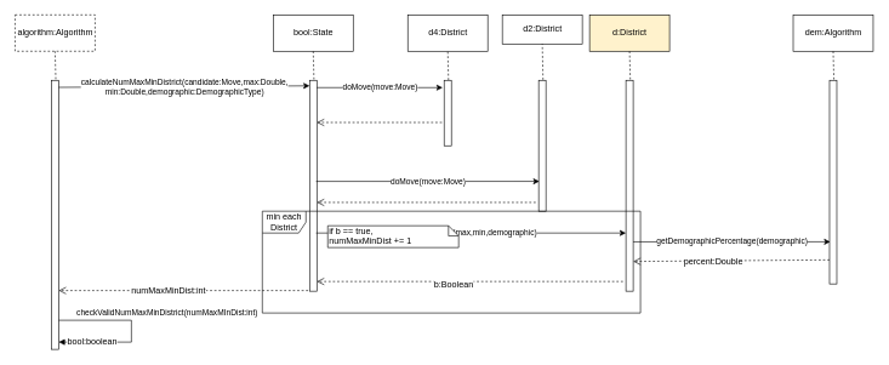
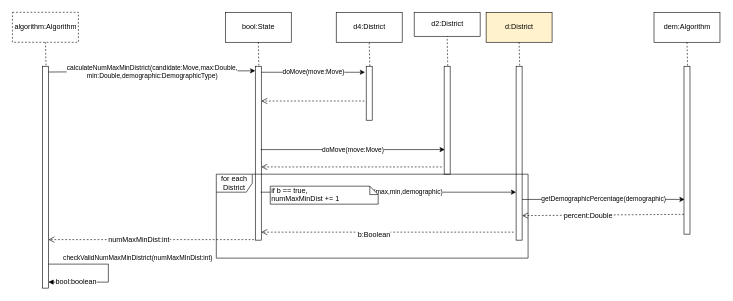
  <mxCell id="0" />
  <mxCell id="1" parent="0" />
  <mxCell id="2" value="" style="html=1;points=[];perimeter=orthogonalPerimeter;" parent="1" vertex="1"><mxGeometry x="70" y="110" width="10" height="370" as="geometry" /></mxCell>
  <mxCell id="3" value="algorithm:Algorithm" style="html=1;dashed=1;" parent="1" vertex="1"><mxGeometry x="20" y="20" width="110" height="50" as="geometry" /></mxCell>
  <mxCell id="4" value="" style="endArrow=none;dashed=1;html=1;entryX=0.5;entryY=1;entryDx=0;entryDy=0;exitX=0.6;exitY=-0.004;exitDx=0;exitDy=0;exitPerimeter=0;" parent="1" source="2" target="3" edge="1"><mxGeometry width="50" height="50" relative="1" as="geometry"><mxPoint x="-130" y="280" as="sourcePoint" /><mxPoint x="-80" y="230" as="targetPoint" /></mxGeometry></mxCell>
  <mxCell id="5" value="" style="html=1;points=[];perimeter=orthogonalPerimeter;" parent="1" vertex="1"><mxGeometry x="425" y="110" width="10" height="290" as="geometry" /></mxCell>
  <mxCell id="6" value="bool:State" style="html=1;" parent="1" vertex="1"><mxGeometry x="375" y="20" width="110" height="50" as="geometry" /></mxCell>
  <mxCell id="7" value="" style="endArrow=none;dashed=1;html=1;entryX=0.5;entryY=1;entryDx=0;entryDy=0;exitX=0.6;exitY=-0.004;exitDx=0;exitDy=0;exitPerimeter=0;" parent="1" source="5" target="6" edge="1"><mxGeometry width="50" height="50" relative="1" as="geometry"><mxPoint x="225" y="280" as="sourcePoint" /><mxPoint x="275" y="230" as="targetPoint" /></mxGeometry></mxCell>
  <mxCell id="8" value="calculateNumMaxMinDistrict(candidate:Move,max:Double,&lt;br&gt;min:Double,demographic:DemographicType)&lt;br&gt;" style="endArrow=classic;html=1;exitX=1;exitY=0.026;exitDx=0;exitDy=0;exitPerimeter=0;entryX=0;entryY=0.026;entryDx=0;entryDy=0;entryPerimeter=0;" parent="1" source="2" target="5" edge="1"><mxGeometry width="50" height="50" relative="1" as="geometry"><mxPoint x="271" y="130" as="sourcePoint" /><mxPoint x="460" y="130" as="targetPoint" /></mxGeometry></mxCell>
  <mxCell id="9" value="" style="html=1;points=[];perimeter=orthogonalPerimeter;" parent="1" vertex="1"><mxGeometry x="610" y="110" width="10" height="90" as="geometry" /></mxCell>
  <mxCell id="10" value="d4:District" style="html=1;" parent="1" vertex="1"><mxGeometry x="560" y="20" width="110" height="50" as="geometry" /></mxCell>
  <mxCell id="11" value="" style="endArrow=none;dashed=1;html=1;entryX=0.5;entryY=1;entryDx=0;entryDy=0;exitX=0.6;exitY=-0.004;exitDx=0;exitDy=0;exitPerimeter=0;" parent="1" source="9" target="10" edge="1"><mxGeometry width="50" height="50" relative="1" as="geometry"><mxPoint x="410" y="280" as="sourcePoint" /><mxPoint x="460" y="230" as="targetPoint" /></mxGeometry></mxCell>
  <mxCell id="12" value="" style="html=1;points=[];perimeter=orthogonalPerimeter;" parent="1" vertex="1"><mxGeometry x="860" y="110" width="10" height="290" as="geometry" /></mxCell>
  <mxCell id="13" value="d:District" style="html=1;fillColor=#fff2cc;" parent="1" vertex="1"><mxGeometry x="810" y="20" width="110" height="50" as="geometry" /></mxCell>
  <mxCell id="14" value="" style="endArrow=none;dashed=1;html=1;entryX=0.5;entryY=1;entryDx=0;entryDy=0;exitX=0.6;exitY=-0.004;exitDx=0;exitDy=0;exitPerimeter=0;" parent="1" source="12" target="13" edge="1"><mxGeometry width="50" height="50" relative="1" as="geometry"><mxPoint x="660" y="280" as="sourcePoint" /><mxPoint x="710" y="230" as="targetPoint" /></mxGeometry></mxCell>
  <mxCell id="15" value="" style="html=1;points=[];perimeter=orthogonalPerimeter;" parent="1" vertex="1"><mxGeometry x="740" y="110" width="10" height="180" as="geometry" /></mxCell>
  <mxCell id="16" value="d2:District" style="html=1;" parent="1" vertex="1"><mxGeometry x="690" y="20" width="110" height="40" as="geometry" /></mxCell>
  <mxCell id="17" value="" style="endArrow=none;dashed=1;html=1;entryX=0.5;entryY=1;entryDx=0;entryDy=0;exitX=0.6;exitY=-0.004;exitDx=0;exitDy=0;exitPerimeter=0;" parent="1" source="15" target="16" edge="1"><mxGeometry width="50" height="50" relative="1" as="geometry"><mxPoint x="540" y="280" as="sourcePoint" /><mxPoint x="590" y="230" as="targetPoint" /></mxGeometry></mxCell>
  <mxCell id="18" value="doMove(move:Move)" style="endArrow=classic;html=1;exitX=1.1;exitY=0.017;exitDx=0;exitDy=0;exitPerimeter=0;" parent="1" edge="1"><mxGeometry width="50" height="50" relative="1" as="geometry"><mxPoint x="435" y="120" as="sourcePoint" /><mxPoint x="608" y="120" as="targetPoint" /></mxGeometry></mxCell>
  <mxCell id="19" value="doMove(move:Move)" style="endArrow=classic;html=1;entryX=0.1;entryY=0.772;entryDx=0;entryDy=0;entryPerimeter=0;" parent="1" target="15" edge="1"><mxGeometry width="50" height="50" relative="1" as="geometry"><mxPoint x="434" y="249" as="sourcePoint" /><mxPoint x="639" y="240" as="targetPoint" /></mxGeometry></mxCell>
  <mxCell id="20" value="isMaxMinDist(max,min,demographic)" style="endArrow=classic;html=1;" parent="1" target="12" edge="1"><mxGeometry width="50" height="50" relative="1" as="geometry"><mxPoint x="434" y="320" as="sourcePoint" /><mxPoint x="690" y="320" as="targetPoint" /></mxGeometry></mxCell>
  <mxCell id="21" value="" style="html=1;verticalAlign=bottom;endArrow=open;dashed=1;endSize=8;exitX=-0.2;exitY=0.997;exitDx=0;exitDy=0;exitPerimeter=0;" parent="1" source="5" target="2" edge="1"><mxGeometry relative="1" as="geometry"><mxPoint x="370" y="399.5" as="sourcePoint" /><mxPoint x="180" y="399.5" as="targetPoint" /></mxGeometry></mxCell>
  <mxCell id="22" value="numMaxMinDist:int" style="text;html=1;resizable=0;points=[];align=center;verticalAlign=middle;labelBackgroundColor=#ffffff;" parent="21" vertex="1" connectable="0"><mxGeometry x="0.125" relative="1" as="geometry"><mxPoint as="offset" /></mxGeometry></mxCell>
  <mxCell id="23" value="" style="html=1;verticalAlign=bottom;endArrow=open;dashed=1;endSize=8;exitX=-0.3;exitY=0.644;exitDx=0;exitDy=0;exitPerimeter=0;" parent="1" source="9" target="5" edge="1"><mxGeometry relative="1" as="geometry"><mxPoint x="600" y="170" as="sourcePoint" /><mxPoint x="434" y="170" as="targetPoint" /></mxGeometry></mxCell>
  <mxCell id="24" value="" style="html=1;verticalAlign=bottom;endArrow=open;dashed=1;endSize=8;exitX=-0.4;exitY=0.933;exitDx=0;exitDy=0;exitPerimeter=0;" parent="1" source="15" target="5" edge="1"><mxGeometry relative="1" as="geometry"><mxPoint x="700" y="270" as="sourcePoint" /><mxPoint x="510" y="270" as="targetPoint" /></mxGeometry></mxCell>
  <mxCell id="25" value="" style="html=1;verticalAlign=bottom;endArrow=open;dashed=1;endSize=8;exitX=-0.4;exitY=0.954;exitDx=0;exitDy=0;exitPerimeter=0;" parent="1" source="12" target="5" edge="1"><mxGeometry relative="1" as="geometry"><mxPoint x="820" y="359.5" as="sourcePoint" /><mxPoint x="630" y="359.5" as="targetPoint" /></mxGeometry></mxCell>
  <mxCell id="26" value="b:Boolean" style="text;html=1;resizable=0;points=[];align=center;verticalAlign=middle;labelBackgroundColor=#ffffff;" parent="25" vertex="1" connectable="0"><mxGeometry x="0.112" y="4" relative="1" as="geometry"><mxPoint as="offset" /></mxGeometry></mxCell>
  <mxCell id="27" value="" style="html=1;points=[];perimeter=orthogonalPerimeter;" parent="1" vertex="1"><mxGeometry x="1140" y="110" width="10" height="280" as="geometry" /></mxCell>
  <mxCell id="28" value="dem:Algorithm" style="html=1;" parent="1" vertex="1"><mxGeometry x="1090" y="20" width="110" height="50" as="geometry" /></mxCell>
  <mxCell id="29" value="" style="endArrow=none;dashed=1;html=1;entryX=0.5;entryY=1;entryDx=0;entryDy=0;exitX=0.6;exitY=-0.004;exitDx=0;exitDy=0;exitPerimeter=0;" parent="1" source="27" target="28" edge="1"><mxGeometry width="50" height="50" relative="1" as="geometry"><mxPoint x="940" y="280" as="sourcePoint" /><mxPoint x="990" y="230" as="targetPoint" /></mxGeometry></mxCell>
  <mxCell id="30" value="getDemographicPercentage(demographic)" style="endArrow=classic;html=1;entryX=0.1;entryY=0.793;entryDx=0;entryDy=0;entryPerimeter=0;exitX=1;exitY=0.766;exitDx=0;exitDy=0;exitPerimeter=0;" parent="1" source="12" target="27" edge="1"><mxGeometry width="50" height="50" relative="1" as="geometry"><mxPoint x="870" y="254" as="sourcePoint" /><mxPoint x="960" y="254" as="targetPoint" /></mxGeometry></mxCell>
  <mxCell id="31" value="" style="html=1;verticalAlign=bottom;endArrow=open;dashed=1;endSize=8;exitX=0;exitY=0.882;exitDx=0;exitDy=0;exitPerimeter=0;entryX=1;entryY=0.859;entryDx=0;entryDy=0;entryPerimeter=0;" parent="1" source="27" target="12" edge="1"><mxGeometry relative="1" as="geometry"><mxPoint x="1140" y="320" as="sourcePoint" /><mxPoint x="920" y="320" as="targetPoint" /></mxGeometry></mxCell>
  <mxCell id="32" value="percent:Double" style="text;html=1;resizable=0;points=[];align=center;verticalAlign=middle;labelBackgroundColor=#ffffff;" parent="31" vertex="1" connectable="0"><mxGeometry x="0.196" relative="1" as="geometry"><mxPoint as="offset" /></mxGeometry></mxCell>
- <mxCell id="33" value="min each District" style="shape=umlFrame;whiteSpace=wrap;html=1;" parent="1" vertex="1"><mxGeometry x="360" y="290" width="520" height="140" as="geometry" /></mxCell>
+ <mxCell id="33" value="for each District" style="shape=umlFrame;whiteSpace=wrap;html=1;" parent="1" vertex="1"><mxGeometry x="360" y="290" width="520" height="140" as="geometry" /></mxCell>
  <mxCell id="34" value="if b == true,&lt;br&gt;numMaxMinDist += 1&lt;br&gt;" style="shape=note;whiteSpace=wrap;html=1;size=14;verticalAlign=top;align=left;spacingTop=-6;" parent="1" vertex="1"><mxGeometry x="450" y="310" width="180" height="30" as="geometry" /></mxCell>
  <mxCell id="35" value="checkValidNumMaxMinDistrict(numMaxMInDist:int)" style="edgeStyle=orthogonalEdgeStyle;html=1;align=left;spacingLeft=2;endArrow=block;rounded=0;" parent="1" edge="1"><mxGeometry x="-0.821" y="10" relative="1" as="geometry"><mxPoint x="80" y="440" as="sourcePoint" /><Array as="points"><mxPoint x="180" y="440" /><mxPoint x="180" y="470" /><mxPoint x="80" y="470" /></Array><mxPoint x="80" y="470" as="targetPoint" /><mxPoint as="offset" /></mxGeometry></mxCell>
  <mxCell id="36" value="bool:boolean" style="text;html=1;resizable=0;points=[];align=center;verticalAlign=middle;labelBackgroundColor=#ffffff;" vertex="1" connectable="0" parent="35"><mxGeometry x="0.607" y="-2" relative="1" as="geometry"><mxPoint as="offset" /></mxGeometry></mxCell>
